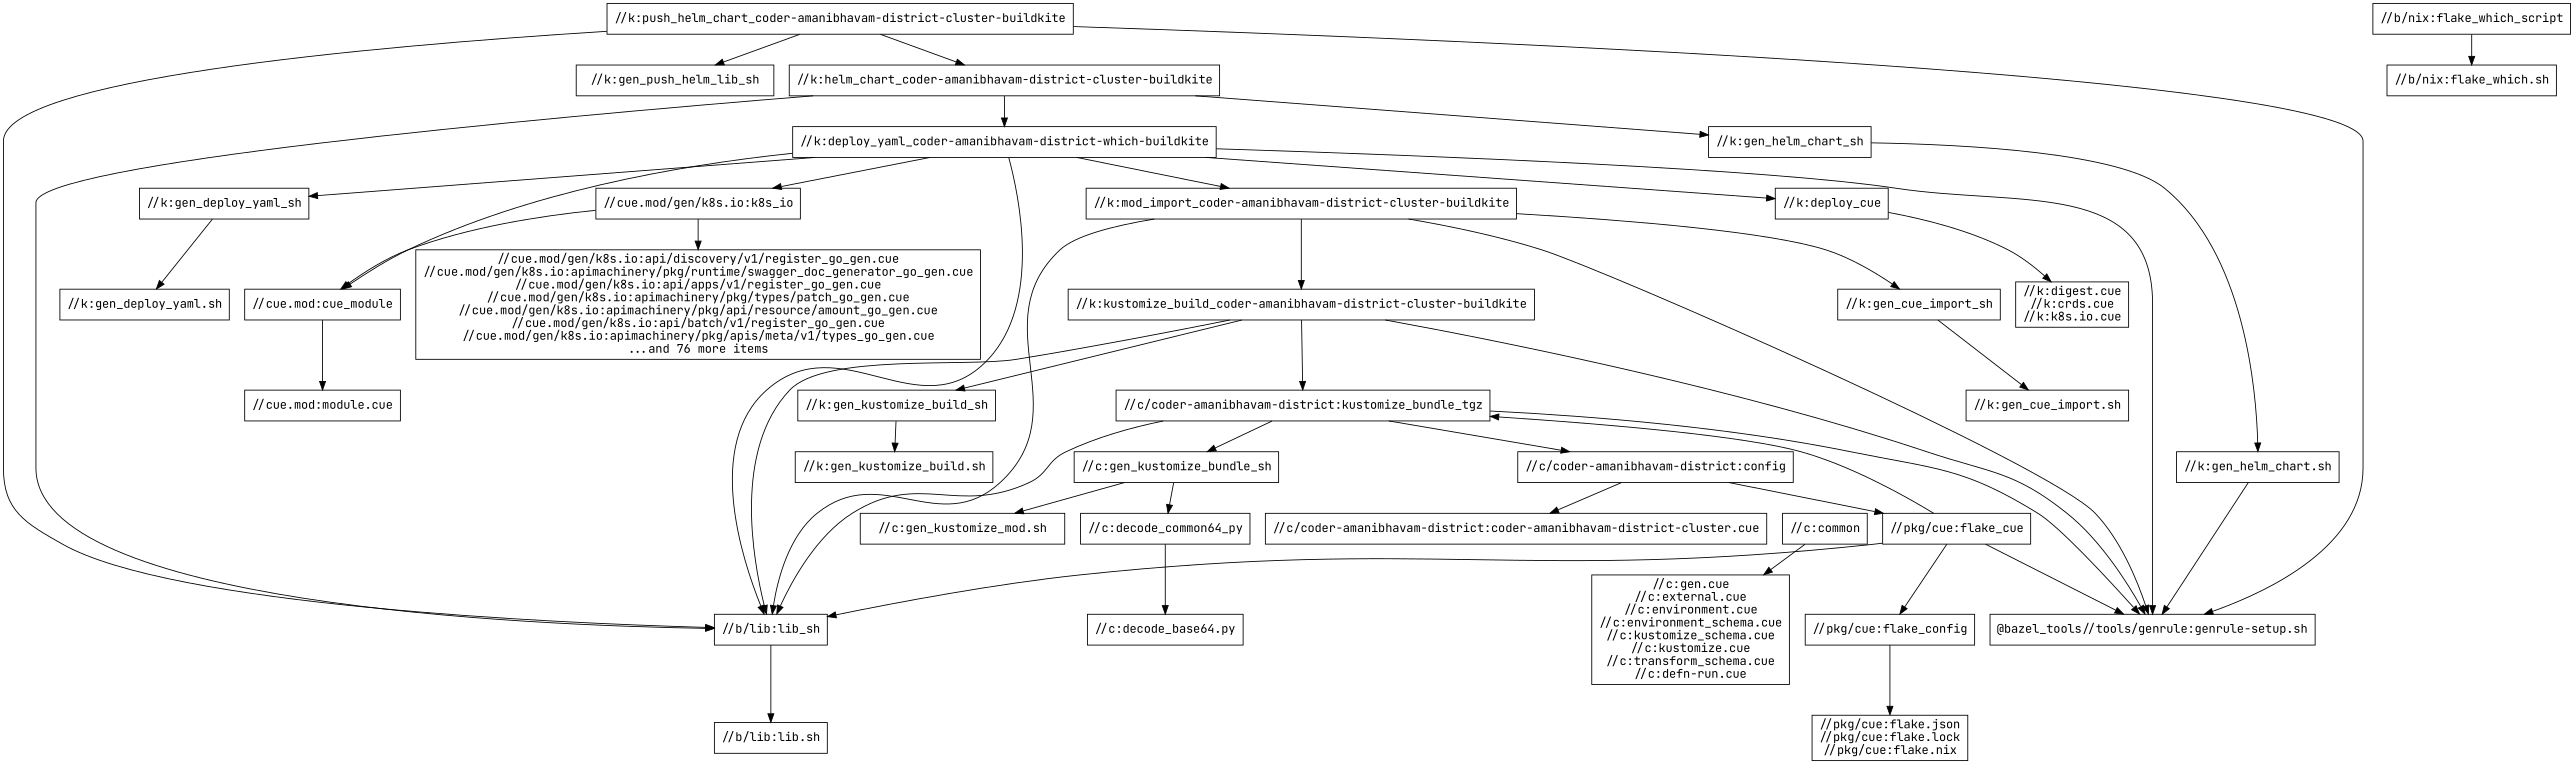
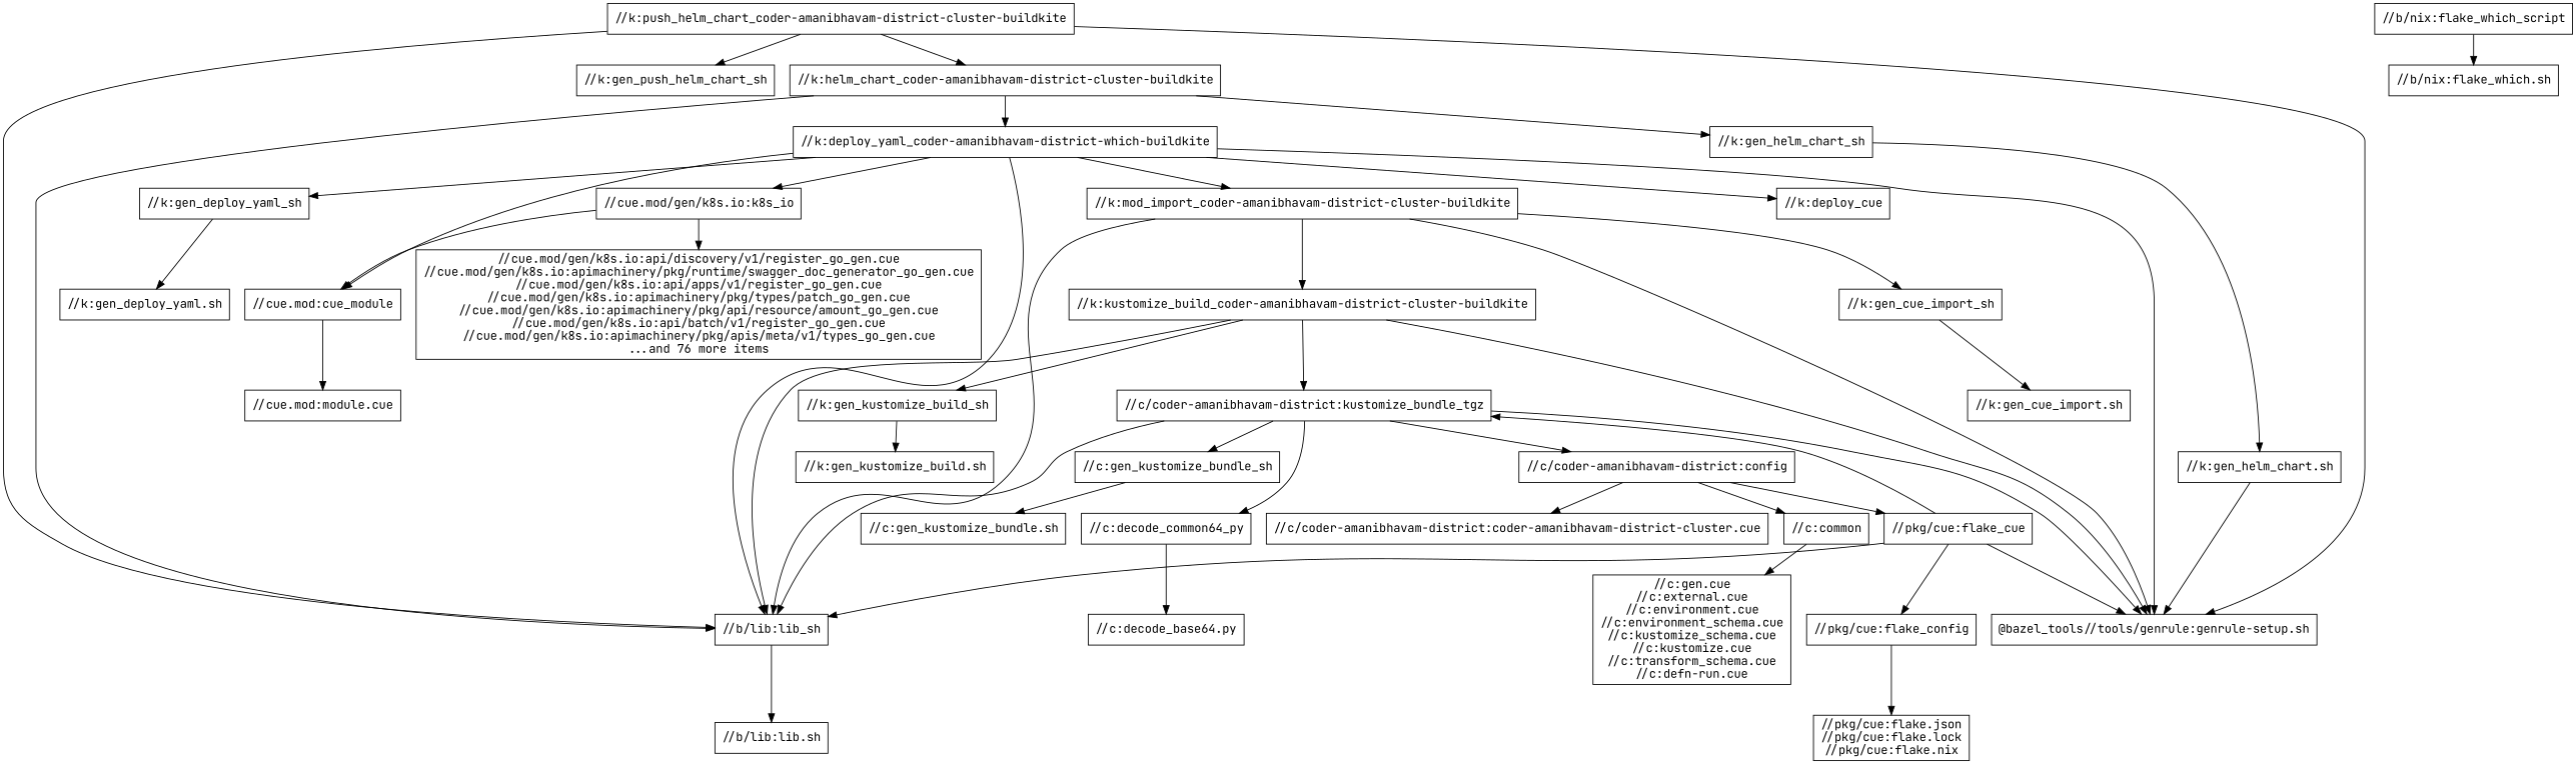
  digraph {
    fontname="JetBrains Mono"
    node [fontname="JetBrains Mono" shape=box]
    edge [fontname="JetBrains Mono"]
    "//k:push_helm_chart_coder-amanibhavam-district-cluster-buildkite"
    "//k:helm_chart_coder-amanibhavam-district-cluster-buildkite"
-   "//k:gen_push_helm_chart_sh" [label="//k:gen_push_helm_lib_sh"]
+   "//k:gen_push_helm_chart_sh"
    "//b/lib:lib_sh"
    "@bazel_tools//tools/genrule:genrule-setup.sh"
    n6 [label="//k:deploy_yaml_coder-amanibhavam-district-which-buildkite"]
    "//k:gen_helm_chart_sh"
    "//b/lib:lib.sh"
    n9 [label="//k:mod_import_coder-amanibhavam-district-cluster-buildkite"]
    "//k:deploy_cue"
    "//k:gen_deploy_yaml_sh"
    n12 [label="//cue.mod:cue_module"]
    "//cue.mod/gen/k8s.io:k8s_io"
    "//k:gen_helm_chart.sh"
    "//k:kustomize_build_coder-amanibhavam-district-cluster-buildkite"
    "//k:gen_cue_import_sh"
-   "//k:digest.cue\n//k:crds.cue\n//k:k8s.io.cue"
    "//k:gen_deploy_yaml.sh"
    "//cue.mod:module.cue"
    "//cue.mod/gen/k8s.io:api/discovery/v1/register_go_gen.cue\n//cue.mod/gen/k8s.io:apimachinery/pkg/runtime/swagger_doc_generator_go_gen.cue\n//cue.mod/gen/k8s.io:api/apps/v1/register_go_gen.cue\n//cue.mod/gen/k8s.io:apimachinery/pkg/types/patch_go_gen.cue\n//cue.mod/gen/k8s.io:apimachinery/pkg/api/resource/amount_go_gen.cue\n//cue.mod/gen/k8s.io:api/batch/v1/register_go_gen.cue\n//cue.mod/gen/k8s.io:apimachinery/pkg/apis/meta/v1/types_go_gen.cue\n...and 76 more items"
    "//k:gen_kustomize_build_sh"
    "//c/coder-amanibhavam-district:kustomize_bundle_tgz"
    "//k:gen_cue_import.sh"
    "//k:gen_kustomize_build.sh"
    "//c/coder-amanibhavam-district:config"
    "//c:gen_kustomize_bundle_sh"
    n27 [label="//c:decode_common64_py"]
    "//c/coder-amanibhavam-district:coder-amanibhavam-district-cluster.cue"
    "//c:common"
    "//pkg/cue:flake_cue"
-   "//c:gen_kustomize_bundle.sh" [label="//c:gen_kustomize_mod.sh"]
+   "//c:gen_kustomize_bundle.sh"
    "//c:decode_base64.py"
    "//c:gen.cue\n//c:external.cue\n//c:environment.cue\n//c:environment_schema.cue\n//c:kustomize_schema.cue\n//c:kustomize.cue\n//c:transform_schema.cue\n//c:defn-run.cue"
    "//pkg/cue:flake_config"
    "//pkg/cue:flake.json\n//pkg/cue:flake.lock\n//pkg/cue:flake.nix"
    "//b/nix:flake_which_script"
    "//b/nix:flake_which.sh"
    "//k:push_helm_chart_coder-amanibhavam-district-cluster-buildkite" -> "//k:helm_chart_coder-amanibhavam-district-cluster-buildkite"
    "//k:push_helm_chart_coder-amanibhavam-district-cluster-buildkite" -> "//k:gen_push_helm_chart_sh"
    "//k:push_helm_chart_coder-amanibhavam-district-cluster-buildkite" -> "//b/lib:lib_sh"
    "//k:push_helm_chart_coder-amanibhavam-district-cluster-buildkite" -> "@bazel_tools//tools/genrule:genrule-setup.sh"
    "//k:helm_chart_coder-amanibhavam-district-cluster-buildkite" -> "//b/lib:lib_sh"
    "//k:helm_chart_coder-amanibhavam-district-cluster-buildkite" -> n6
    "//k:helm_chart_coder-amanibhavam-district-cluster-buildkite" -> "//k:gen_helm_chart_sh"
    "//b/lib:lib_sh" -> "//b/lib:lib.sh"
    n6 -> "//b/lib:lib_sh"
    n6 -> "@bazel_tools//tools/genrule:genrule-setup.sh"
    n6 -> n9
    n6 -> "//k:deploy_cue"
    n6 -> "//k:gen_deploy_yaml_sh"
    n6 -> n12
    n6 -> "//cue.mod/gen/k8s.io:k8s_io"
    "//k:gen_helm_chart_sh" -> "//k:gen_helm_chart.sh"
    n9 -> "//b/lib:lib_sh"
    n9 -> "@bazel_tools//tools/genrule:genrule-setup.sh"
    n9 -> "//k:kustomize_build_coder-amanibhavam-district-cluster-buildkite"
    n9 -> "//k:gen_cue_import_sh"
-   "//k:deploy_cue" -> "//k:digest.cue\n//k:crds.cue\n//k:k8s.io.cue"
    "//k:gen_deploy_yaml_sh" -> "//k:gen_deploy_yaml.sh"
    n12 -> "//cue.mod:module.cue"
    "//cue.mod/gen/k8s.io:k8s_io" -> n12
    "//cue.mod/gen/k8s.io:k8s_io" -> "//cue.mod/gen/k8s.io:api/discovery/v1/register_go_gen.cue\n//cue.mod/gen/k8s.io:apimachinery/pkg/runtime/swagger_doc_generator_go_gen.cue\n//cue.mod/gen/k8s.io:api/apps/v1/register_go_gen.cue\n//cue.mod/gen/k8s.io:apimachinery/pkg/types/patch_go_gen.cue\n//cue.mod/gen/k8s.io:apimachinery/pkg/api/resource/amount_go_gen.cue\n//cue.mod/gen/k8s.io:api/batch/v1/register_go_gen.cue\n//cue.mod/gen/k8s.io:apimachinery/pkg/apis/meta/v1/types_go_gen.cue\n...and 76 more items"
    "//k:gen_helm_chart.sh" -> "@bazel_tools//tools/genrule:genrule-setup.sh"
    "//k:kustomize_build_coder-amanibhavam-district-cluster-buildkite" -> "//b/lib:lib_sh"
    "//k:kustomize_build_coder-amanibhavam-district-cluster-buildkite" -> "@bazel_tools//tools/genrule:genrule-setup.sh"
    "//k:kustomize_build_coder-amanibhavam-district-cluster-buildkite" -> "//k:gen_kustomize_build_sh"
    "//k:kustomize_build_coder-amanibhavam-district-cluster-buildkite" -> "//c/coder-amanibhavam-district:kustomize_bundle_tgz"
    "//k:gen_cue_import_sh" -> "//k:gen_cue_import.sh"
    "//k:gen_kustomize_build_sh" -> "//k:gen_kustomize_build.sh"
    "//c/coder-amanibhavam-district:kustomize_bundle_tgz" -> "//b/lib:lib_sh"
    "//c/coder-amanibhavam-district:kustomize_bundle_tgz" -> "@bazel_tools//tools/genrule:genrule-setup.sh"
    "//c/coder-amanibhavam-district:kustomize_bundle_tgz" -> "//c/coder-amanibhavam-district:config"
    "//c/coder-amanibhavam-district:kustomize_bundle_tgz" -> "//c:gen_kustomize_bundle_sh"
-   "//c:gen_kustomize_bundle_sh" -> n27
+   "//c/coder-amanibhavam-district:kustomize_bundle_tgz" -> n27
    "//c/coder-amanibhavam-district:config" -> "//c/coder-amanibhavam-district:coder-amanibhavam-district-cluster.cue"
+   "//c/coder-amanibhavam-district:config" -> "//c:common"
    "//c/coder-amanibhavam-district:config" -> "//pkg/cue:flake_cue"
    "//c:gen_kustomize_bundle_sh" -> "//c:gen_kustomize_bundle.sh"
    n27 -> "//c:decode_base64.py"
    "//c:common" -> "//c:gen.cue\n//c:external.cue\n//c:environment.cue\n//c:environment_schema.cue\n//c:kustomize_schema.cue\n//c:kustomize.cue\n//c:transform_schema.cue\n//c:defn-run.cue"
    "//pkg/cue:flake_cue" -> "//b/lib:lib_sh"
    "//pkg/cue:flake_cue" -> "@bazel_tools//tools/genrule:genrule-setup.sh"
    "//pkg/cue:flake_cue" -> "//c/coder-amanibhavam-district:kustomize_bundle_tgz"
    "//pkg/cue:flake_cue" -> "//pkg/cue:flake_config"
    "//pkg/cue:flake_config" -> "//pkg/cue:flake.json\n//pkg/cue:flake.lock\n//pkg/cue:flake.nix"
    "//b/nix:flake_which_script" -> "//b/nix:flake_which.sh"
  }
